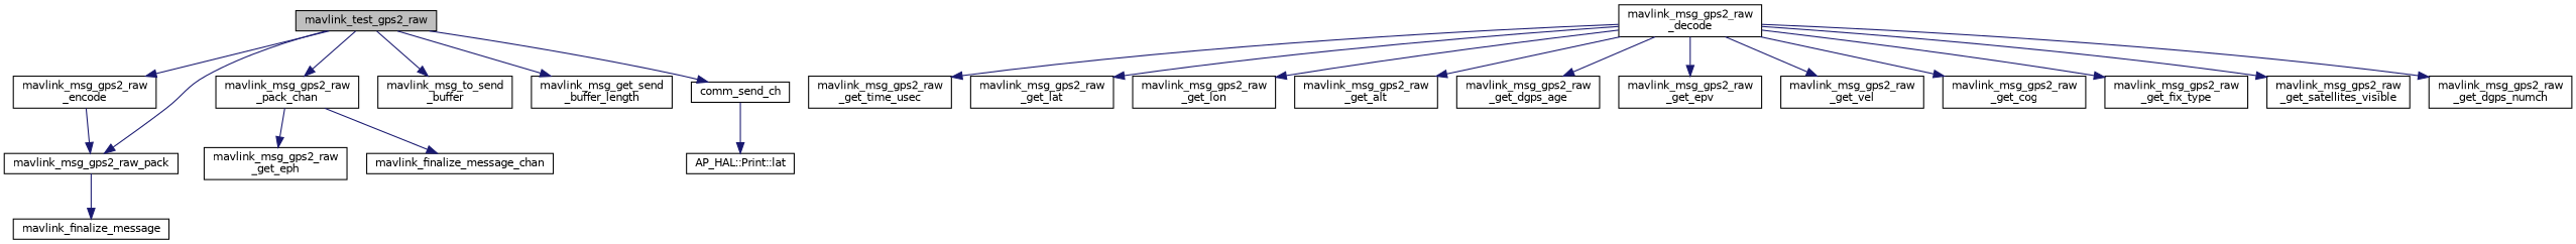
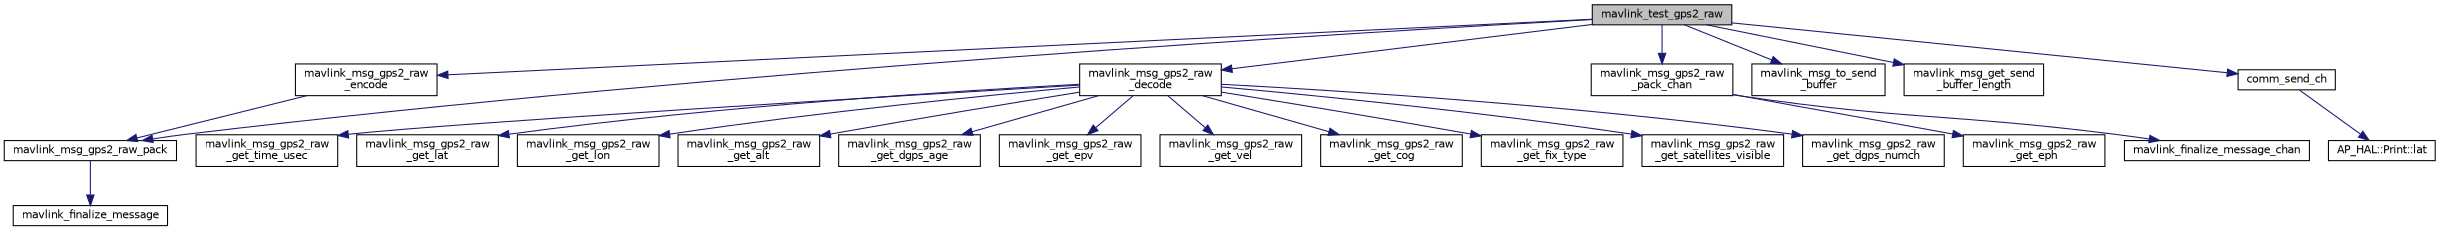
  digraph {
    fontname="DejaVu Sans"
    rankdir=TB
    node [color=black fillcolor=white fontname="DejaVu Sans" fontsize=10 shape=record style=filled]
    edge [color=midnightblue fontname="DejaVu Sans" fontsize=10 labelfontname=Helvetica labelfontsize=10 style=solid]
    n1 [fillcolor=grey75 fontcolor=black height=0.2 label=mavlink_test_gps2_raw width=0.4]
    n2 [height=0.2 label="mavlink_msg_gps2_raw\l_encode" width=0.4]
    n3 [height=0.2 label=mavlink_msg_gps2_raw_pack width=0.4]
    n4 [height=0.2 label="mavlink_msg_gps2_raw\l_decode" width=0.4]
    n5 [height=0.2 label="mavlink_msg_gps2_raw\l_pack_chan" width=0.4]
    n6 [height=0.2 label="mavlink_msg_to_send\l_buffer" width=0.4]
    n7 [height=0.2 label="mavlink_msg_get_send\l_buffer_length" width=0.4]
    n8 [height=0.2 label=comm_send_ch width=0.4]
    n9 [height=0.2 label=mavlink_finalize_message width=0.4]
    n10 [height=0.2 label="mavlink_msg_gps2_raw\l_get_time_usec" width=0.4]
    n11 [height=0.2 label="mavlink_msg_gps2_raw\l_get_lat" width=0.4]
    n12 [height=0.2 label="mavlink_msg_gps2_raw\l_get_lon" width=0.4]
    n13 [height=0.2 label="mavlink_msg_gps2_raw\l_get_alt" width=0.4]
    n14 [height=0.2 label="mavlink_msg_gps2_raw\l_get_dgps_age" width=0.4]
    n15 [height=0.2 label="mavlink_msg_gps2_raw\l_get_epv" width=0.4]
    n16 [height=0.2 label="mavlink_msg_gps2_raw\l_get_vel" width=0.4]
    n17 [height=0.2 label="mavlink_msg_gps2_raw\l_get_cog" width=0.4]
    n18 [height=0.2 label="mavlink_msg_gps2_raw\l_get_fix_type" width=0.4]
    n19 [height=0.2 label="mavlink_msg_gps2_raw\l_get_satellites_visible" width=0.4]
    n20 [height=0.2 label="mavlink_msg_gps2_raw\l_get_dgps_numch" width=0.4]
    n21 [height=0.2 label="mavlink_msg_gps2_raw\l_get_eph" width=0.4]
    n22 [height=0.2 label=mavlink_finalize_message_chan width=0.4]
    n23 [height=0.2 label="AP_HAL::Print::lat" width=0.4]
    n1 -> n2
    n1 -> n3
+   n1 -> n4
    n1 -> n5
    n1 -> n6
    n1 -> n7
    n1 -> n8
    n2 -> n3
    n3 -> n9
    n4 -> n10
    n4 -> n11
    n4 -> n12
    n4 -> n13
    n4 -> n14
    n4 -> n15
    n4 -> n16
    n4 -> n17
    n4 -> n18
    n4 -> n19
    n4 -> n20
    n5 -> n21
    n5 -> n22
    n8 -> n23
  }
